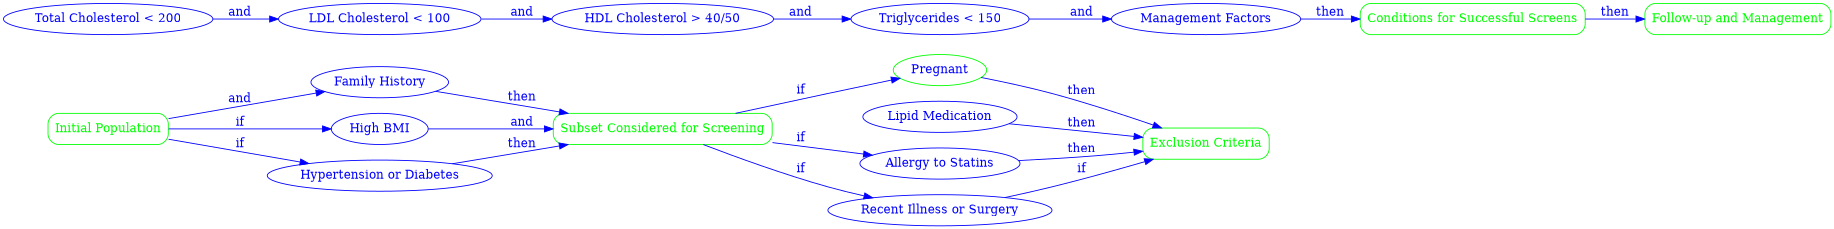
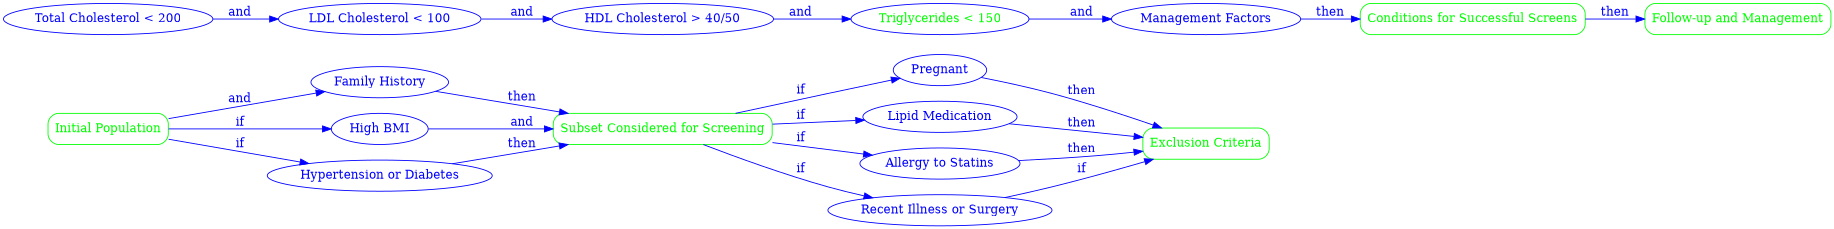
  digraph {
    rankdir=LR
    node [color=blue fontcolor=blue shape=ellipse]
    edge [color=blue fontcolor=blue]
    n1 [color=green fontcolor=green label="Initial Population" shape=box style=rounded]
    n2 [label="Family History"]
    n3 [label="High BMI"]
    n4 [label="Hypertension or Diabetes"]
    n5 [color=green fontcolor=green label="Subset Considered for Screening" shape=box style=rounded]
-   n6 [color=green label=Pregnant]
+   n6 [label=Pregnant]
    n7 [label="Lipid Medication"]
    n8 [label="Allergy to Statins"]
    n9 [label="Recent Illness or Surgery"]
    n10 [color=green fontcolor=green label="Exclusion Criteria" shape=box style=rounded]
    n11 [label="Total Cholesterol < 200"]
    n12 [label="LDL Cholesterol < 100"]
    n13 [color=green fontcolor=green label="Conditions for Successful Screens" shape=box style=rounded]
    n14 [color=green fontcolor=green label="Follow-up and Management" shape=box style=rounded]
    n15 [label="HDL Cholesterol > 40/50"]
-   n16 [label="Triglycerides < 150"]
+   n16 [fontcolor=green label="Triglycerides < 150"]
    n17 [label="Management Factors"]
    n1 -> n2 [label=and]
    n1 -> n3 [label=if]
    n1 -> n4 [label=if]
    n2 -> n5 [label=then]
    n3 -> n5 [label=and]
    n4 -> n5 [label=then]
    n5 -> n6 [label=if]
+   n5 -> n7 [label=if]
    n5 -> n8 [label=if]
    n5 -> n9 [label=if]
    n6 -> n10 [label=then]
    n7 -> n10 [label=then]
    n8 -> n10 [label=then]
    n9 -> n10 [label=if]
    n11 -> n12 [label=and]
    n12 -> n15 [label=and]
    n13 -> n14 [label=then]
    n15 -> n16 [label=and]
    n16 -> n17 [label=and]
    n17 -> n13 [label=then]
  }
